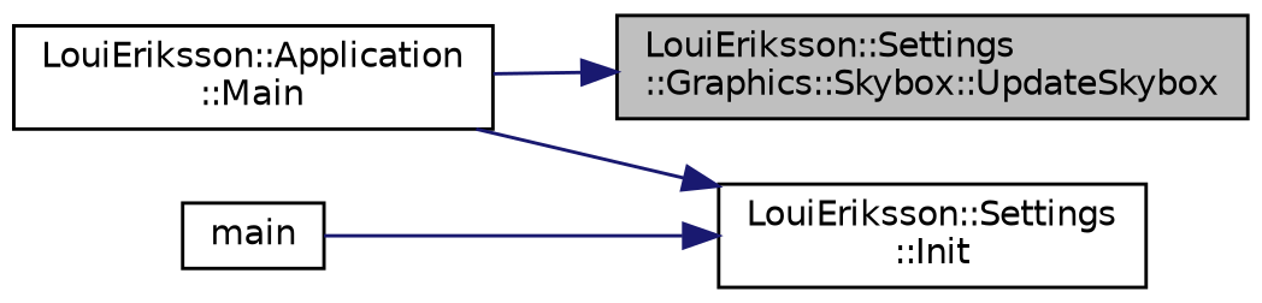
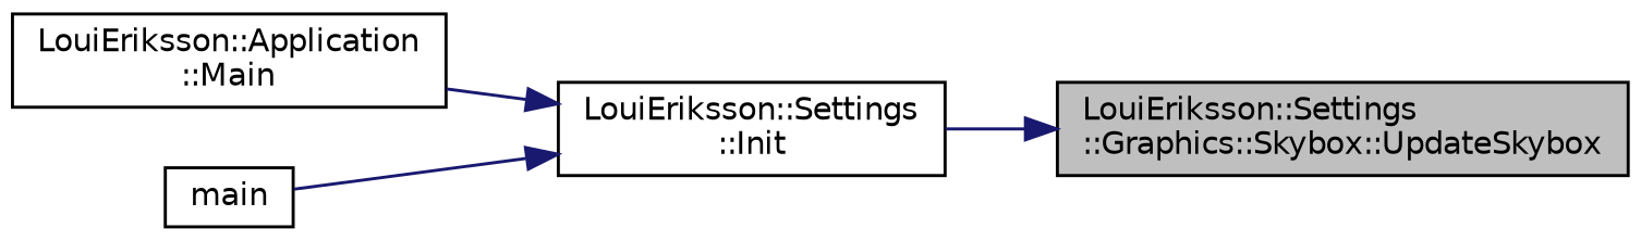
  digraph {
    rankdir=RL
    node [color=black fillcolor=white fontname=Helvetica fontsize=10 shape=record style=filled]
    edge [color=midnightblue dir=back fontname=Helvetica fontsize=10 labelfontname=Helvetica labelfontsize=10 style=solid]
    n1 [fillcolor=grey75 fontcolor=black height=0.2 label="LouiEriksson::Settings\l::Graphics::Skybox::UpdateSkybox" width=0.4]
    n2 [height=0.2 label="LouiEriksson::Settings\l::Init" width=0.4]
    n3 [height=0.2 label="LouiEriksson::Application\l::Main" width=0.4]
    n4 [height=0.2 label=main width=0.4]
-   n1 -> n3
+   n1 -> n2
    n2 -> n3
    n2 -> n4
  }
